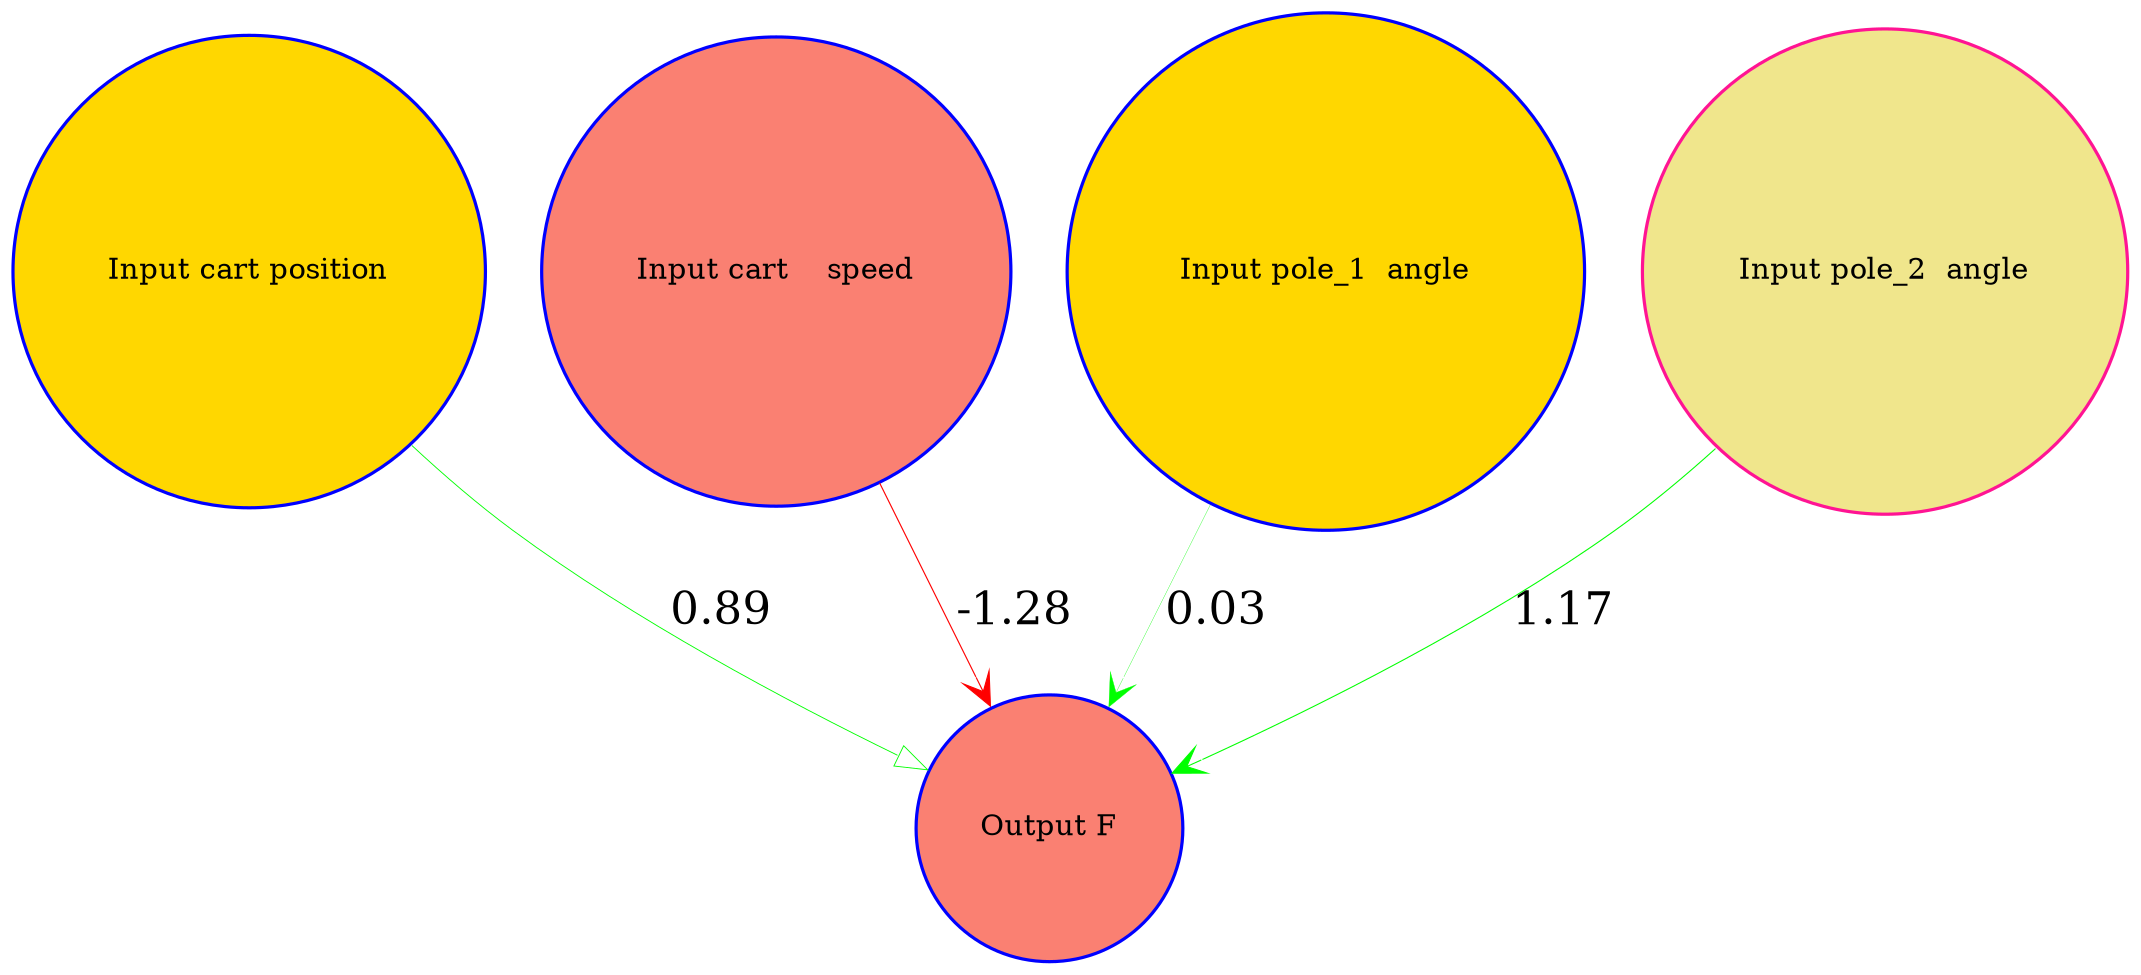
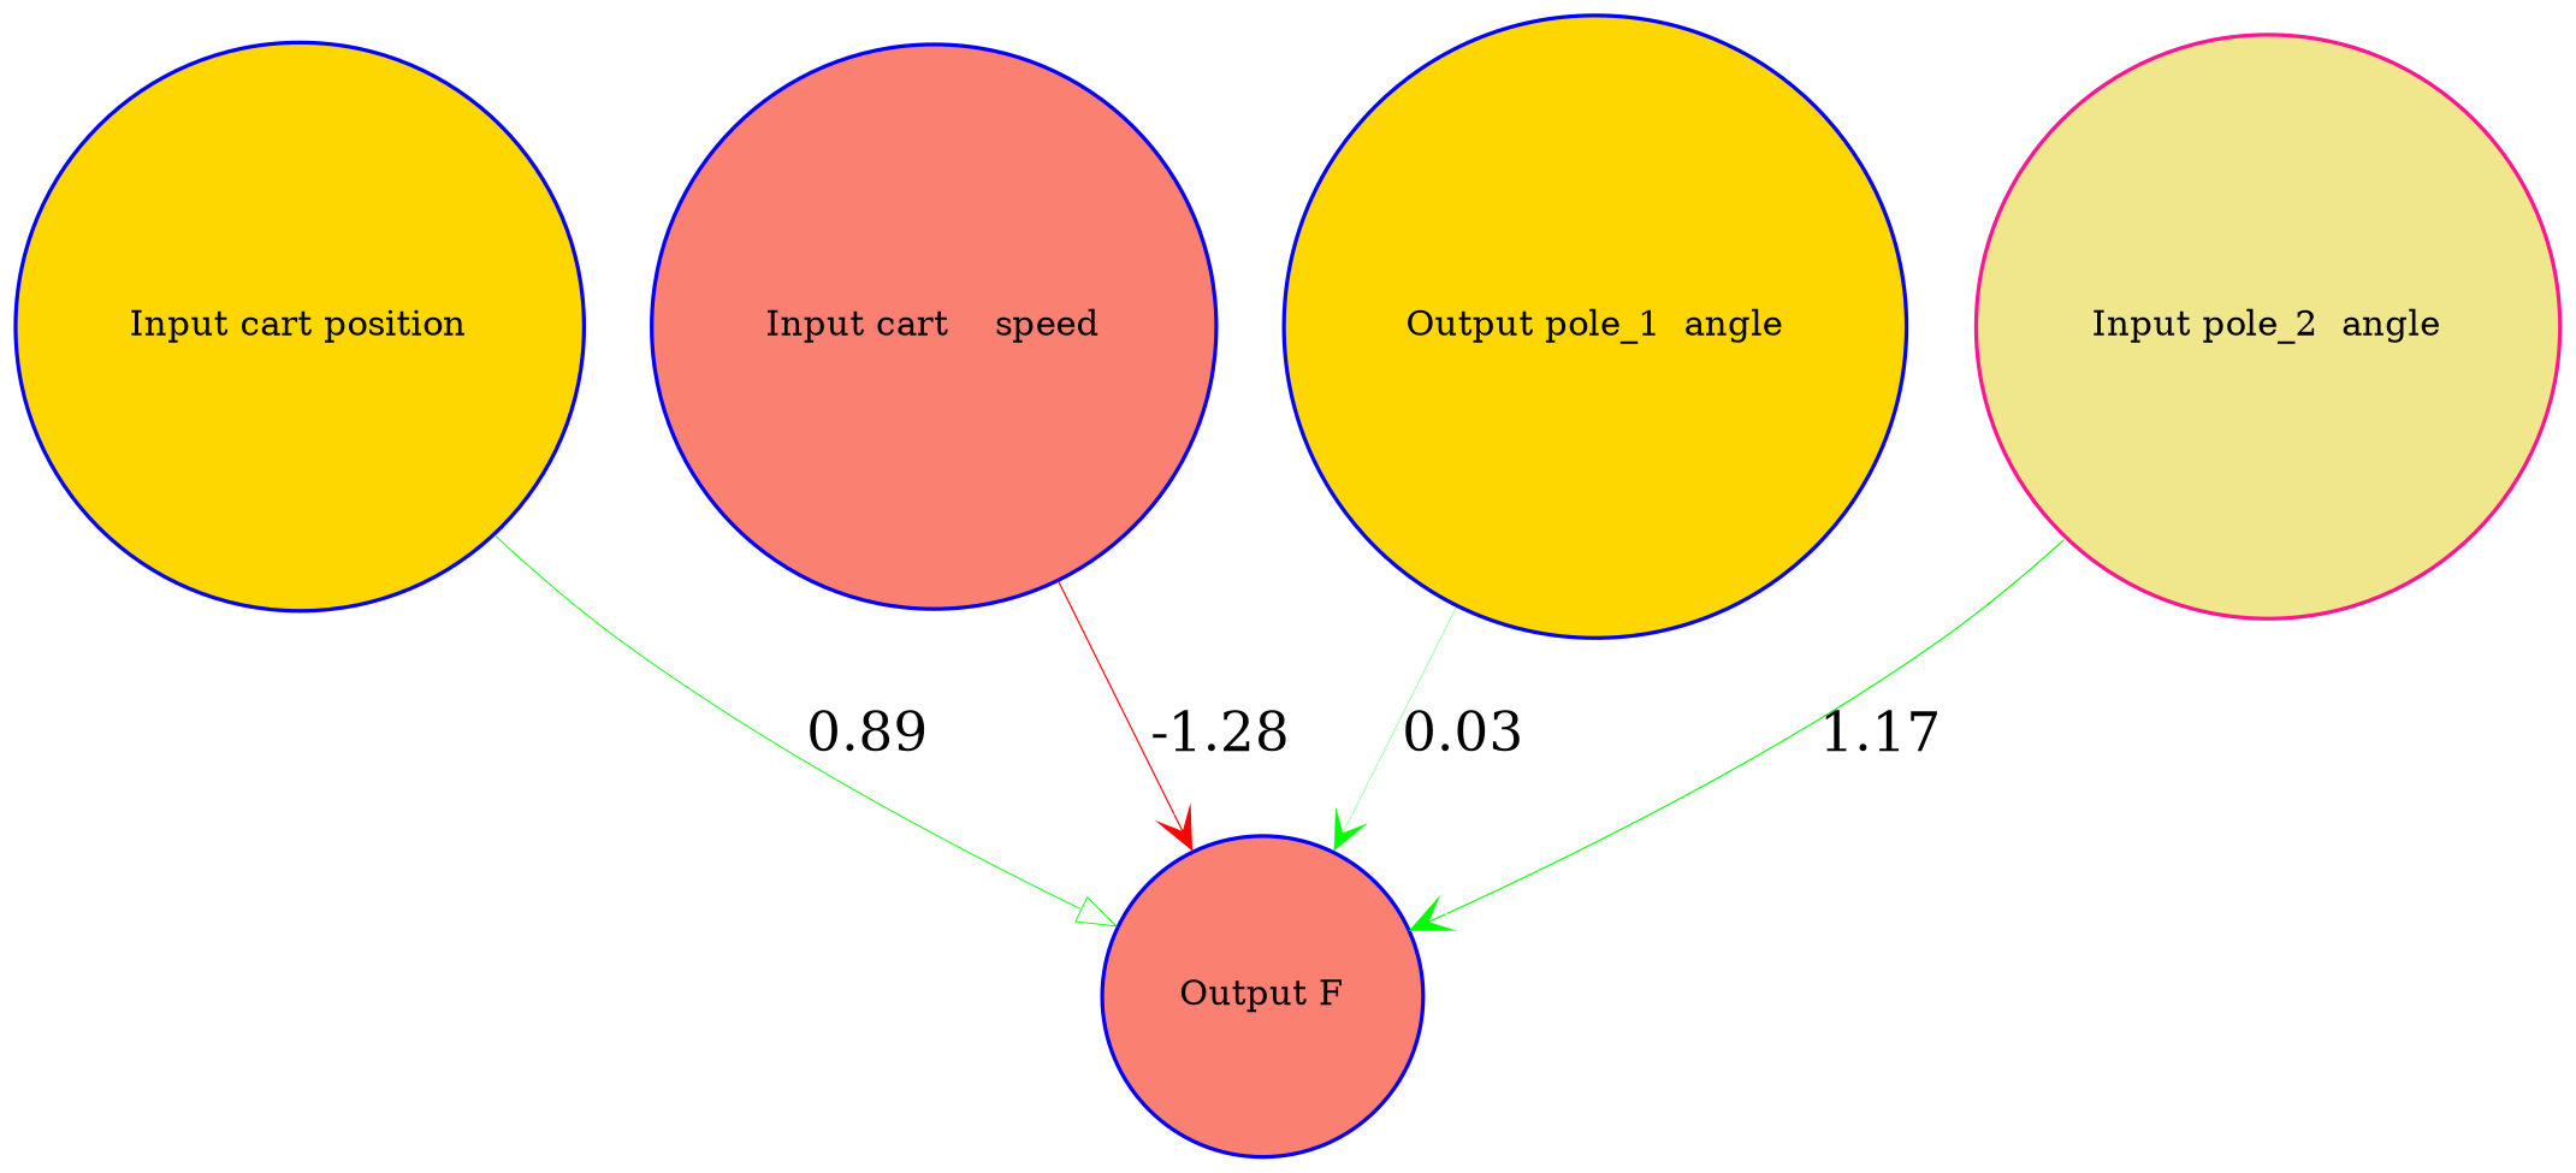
  digraph {
    node [color=blue fillcolor=gold fontsize=9 shape=circle style=filled]
    edge [arrowhead=vee color=green style=solid]
    "Input cart position" [height=0.2 width=0.2]
    "Output F" [fillcolor=salmon height=0.2 width=0.2]
    "Input cart    speed" [fillcolor=salmon height=0.2 width=0.2]
-   "Input pole_1  angle" [height=0.2 width=0.2]
+   "Input pole_1  angle" [height=0.2 width=0.2 label="Output pole_1  angle"]
    "Input pole_2  angle" [color=deeppink fillcolor=khaki height=0.2 width=0.2]
    "Input cart position" -> "Output F" [arrowhead=onormal label=0.89 penwidth=0.27763764381083245]
    "Input cart    speed" -> "Output F" [color=red label=-1.28 penwidth=0.3566562903842754]
    "Input pole_1  angle" -> "Output F" [label=0.03 penwidth=0.10508878685475516]
    "Input pole_2  angle" -> "Output F" [label=1.17 penwidth=0.33367697559513876]
  }
